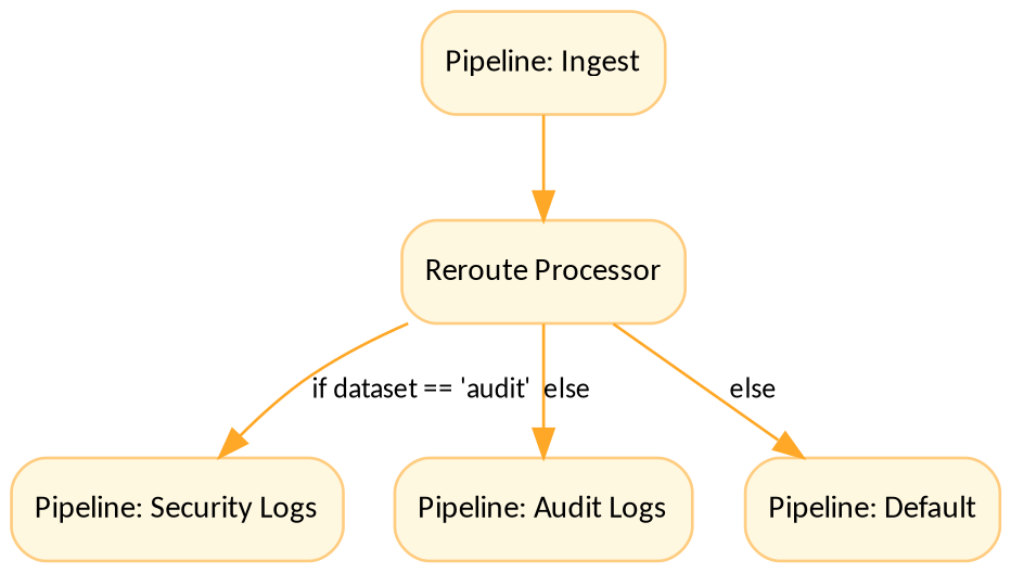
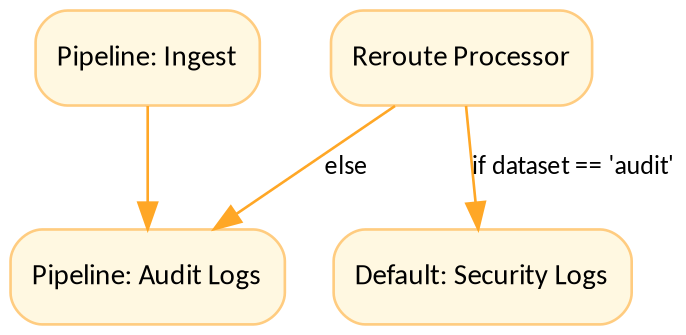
  digraph {
    fontname=Calibri
    node [color="#ffcc80" fillcolor="#fff8e1" fontname=Calibri fontsize=11 shape=box style="filled,rounded"]
    edge [color="#ffa726" fontname=Calibri fontsize=10]
    n1 [label="Pipeline: Ingest"]
    n2 [label="Reroute Processor"]
-   n3 [label="Pipeline: Security Logs"]
+   n3 [label="Default: Security Logs"]
    n4 [label="Pipeline: Audit Logs"]
-   n5 [label="Pipeline: Default"]
-   n1 -> n2
+   n1 -> n4
    n2 -> n3 [label="if dataset == 'audit'"]
    n2 -> n4 [label=else]
-   n2 -> n5 [label=else]
  }
